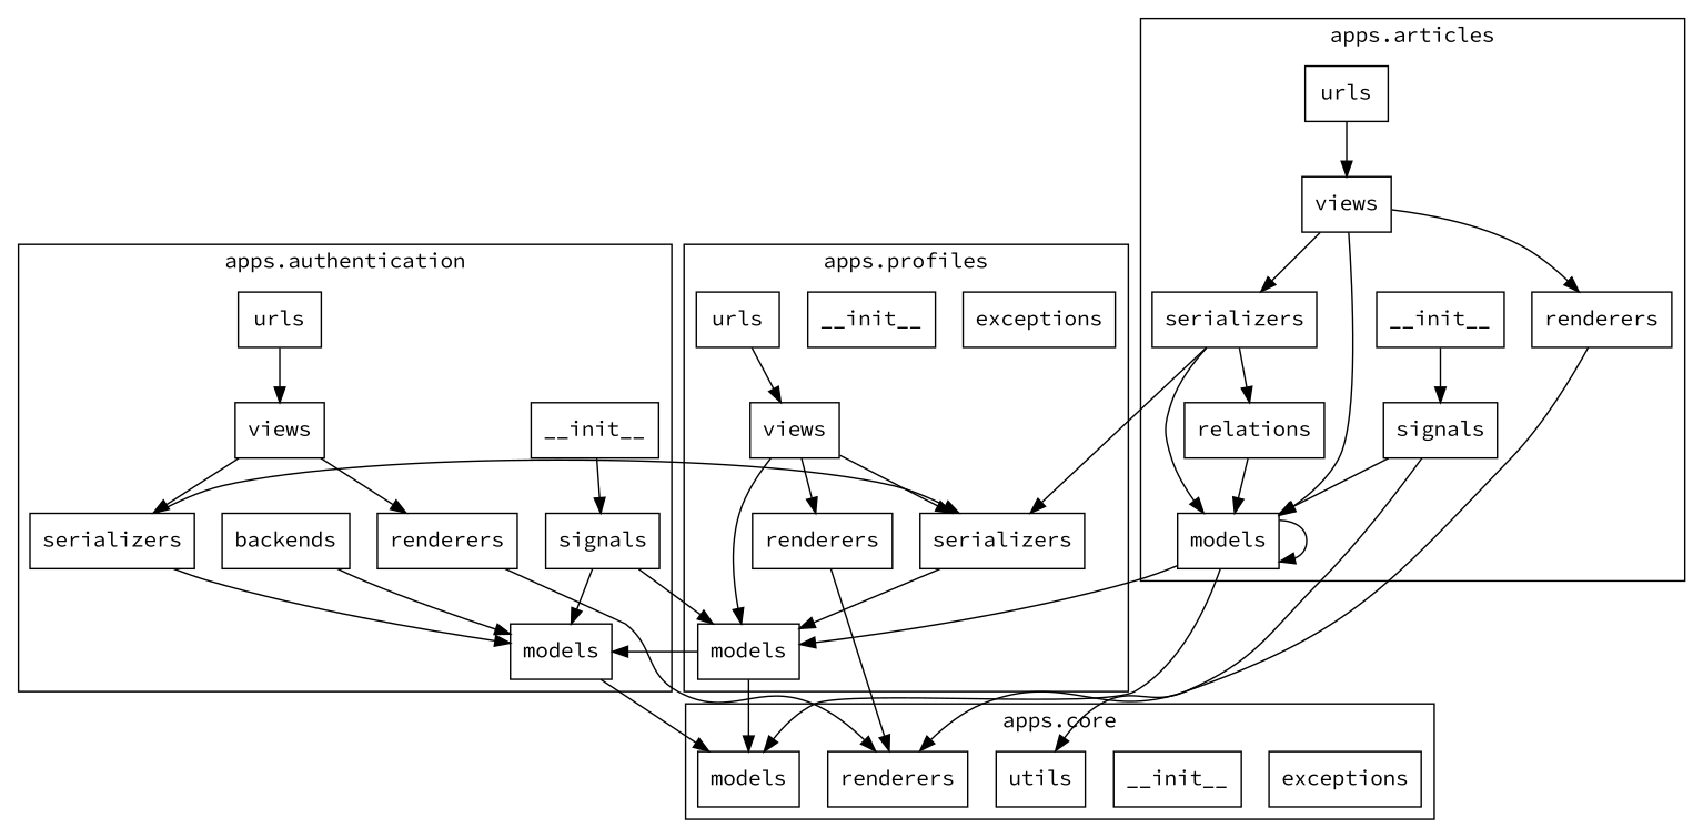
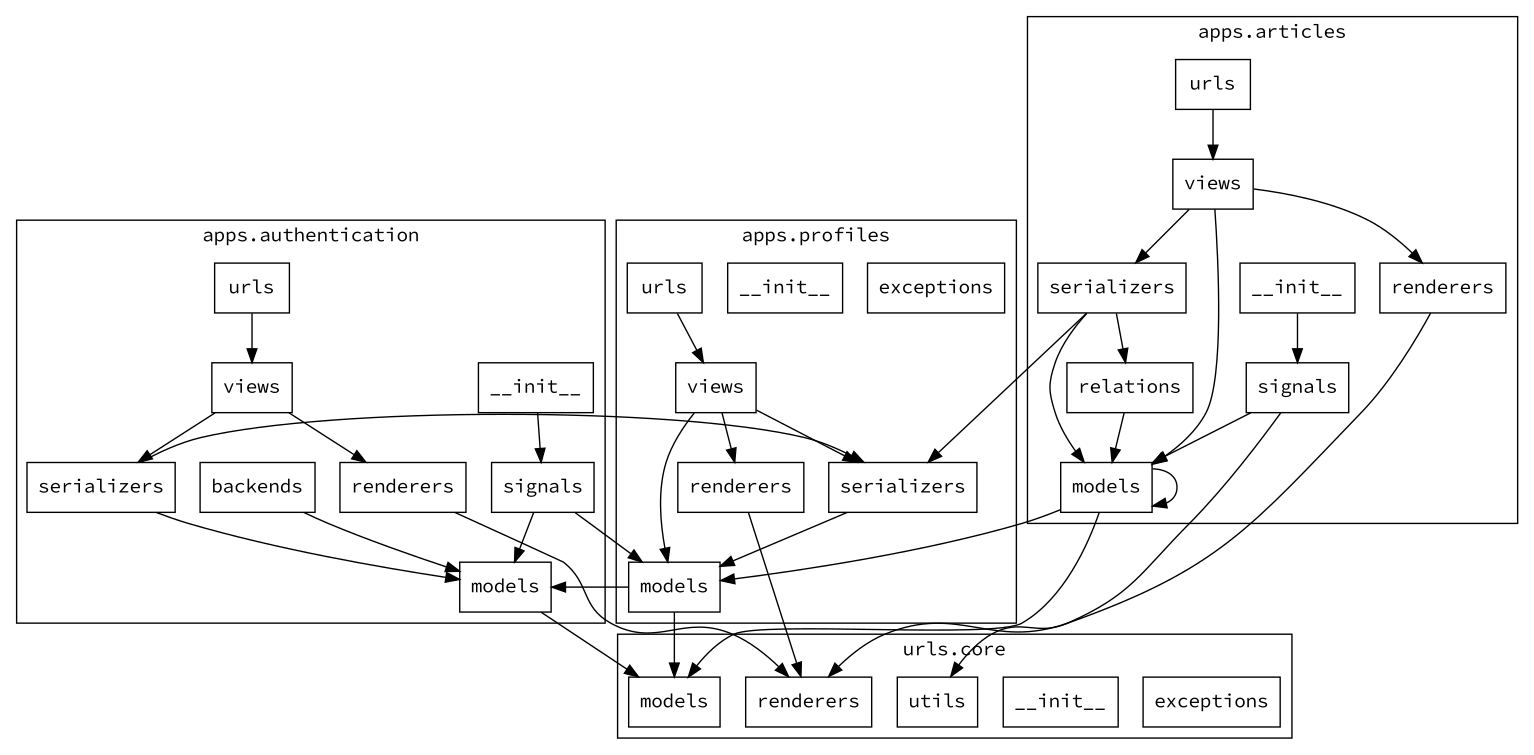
  digraph {
    fontname="Source Code Pro"
    node [shape=box fontname="Source Code Pro"]
    edge [fontname="Source Code Pro"]
    n1 [label=__init__]
    n2 [label=signals]
    n3 [label=models]
    n4 [label=relations]
    n5 [label=serializers]
    n6 [label=urls]
    n7 [label=views]
    n8 [label=renderers]
    n9 [label=exceptions]
    n10 [label=__init__]
    n11 [label=models]
    n12 [label=renderers]
    n13 [label=utils]
    n14 [label=exceptions]
    n15 [label=__init__]
    n16 [label=models]
    n17 [label=renderers]
    n18 [label=serializers]
    n19 [label=urls]
    n20 [label=views]
    n21 [label=backends]
    n22 [label=models]
    n23 [label=__init__]
    n24 [label=signals]
    n25 [label=renderers]
    n26 [label=serializers]
    n27 [label=urls]
    n28 [label=views]
    subgraph cluster_1 {
      label="apps.articles"
      n1
      n2
      n3
      n4
      n5
      n6
      n7
      n8
    }
    subgraph cluster_2 {
-     label="apps.core"
+     label="urls.core"
      n9
      n10
      n11
      n12
      n13
    }
    subgraph cluster_3 {
      label="apps.profiles"
      n14
      n15
      n16
      n17
      n18
      n19
      n20
    }
    subgraph cluster_4 {
      label="apps.authentication"
      n21
      n22
      n23
      n24
      n25
      n26
      n27
      n28
    }
    n1 -> n2
    n2 -> n3
    n2 -> n13
    n3 -> n3
    n3 -> n11
    n3 -> n16
    n4 -> n3
    n5 -> n3
    n5 -> n4
    n5 -> n18
    n6 -> n7
    n7 -> n3
    n7 -> n5
    n7 -> n8
    n8 -> n12
    n16 -> n11
    n16 -> n22
    n17 -> n12
    n18 -> n16
    n19 -> n20
    n20 -> n16
    n20 -> n17
    n20 -> n18
    n21 -> n22
    n22 -> n11
    n23 -> n24
    n24 -> n16
    n24 -> n22
    n25 -> n12
    n26 -> n18
    n26 -> n22
    n27 -> n28
    n28 -> n25
    n28 -> n26
  }
